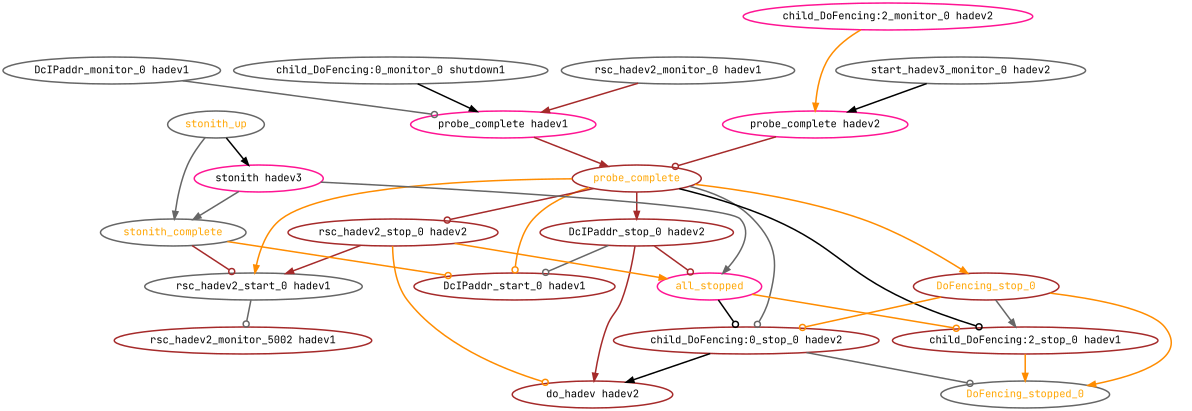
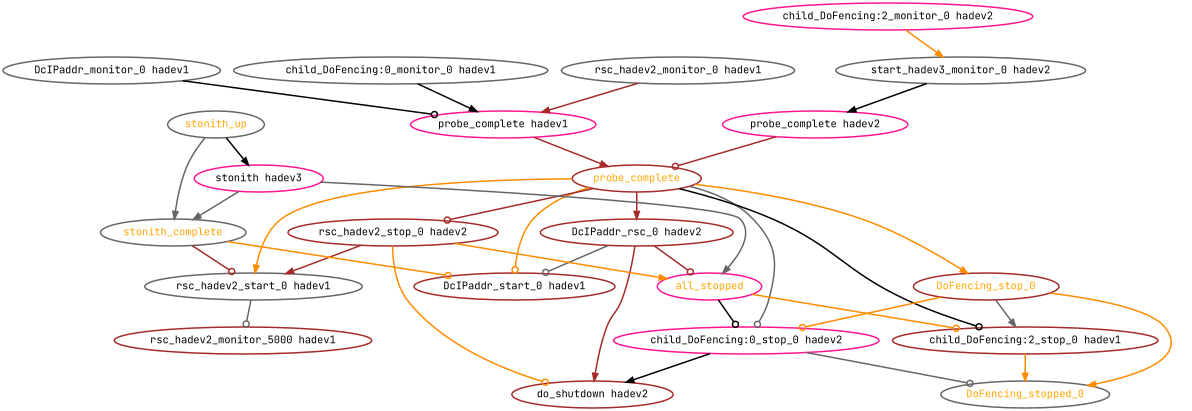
  digraph {
    fontname="JetBrains Mono"
    node [color=gray40 fontcolor=black fontname="JetBrains Mono" style=bold]
    edge [arrowhead=normal color=darkorange fontname="JetBrains Mono" style=bold]
    "probe_complete hadev1" [color=deeppink]
    "DcIPaddr_monitor_0 hadev1"
    probe_complete [color=brown fontcolor=orange]
    "DcIPaddr_start_0 hadev1" [color=brown]
-   "DcIPaddr_stop_0 hadev2" [color=brown]
-   "child_DoFencing:0_stop_0 hadev2" [color=brown]
+   "DcIPaddr_stop_0 hadev2" [color=brown label="DcIPaddr_rsc_0 hadev2"]
+   "child_DoFencing:0_stop_0 hadev2" [color=deeppink]
    "child_DoFencing:2_stop_0 hadev1" [color=brown]
    DoFencing_stop_0 [color=brown fontcolor=orange]
    "rsc_hadev2_start_0 hadev1"
    "rsc_hadev2_stop_0 hadev2" [color=brown]
    all_stopped [color=deeppink fontcolor=orange]
-   "do_shutdown hadev2" [color=brown label="do_hadev hadev2"]
+   "do_shutdown hadev2" [color=brown]
    DoFencing_stopped_0 [fontcolor=orange]
-   "child_DoFencing:0_monitor_0 hadev1" [label="child_DoFencing:0_monitor_0 shutdown1"]
+   "child_DoFencing:0_monitor_0 hadev1"
    "child_DoFencing:2_monitor_0 hadev2" [color=deeppink]
    "probe_complete hadev2" [color=deeppink]
-   "rsc_hadev2_monitor_5000 hadev1" [color=brown label="rsc_hadev2_monitor_5002 hadev1"]
+   "rsc_hadev2_monitor_5000 hadev1" [color=brown]
    "rsc_hadev2_monitor_0 hadev1"
    n19 [label="start_hadev3_monitor_0 hadev2"]
    "stonith hadev3" [color=deeppink]
    stonith_complete [fontcolor=orange]
    stonith_up [fontcolor=orange]
    "probe_complete hadev1" -> probe_complete [color=brown]
-   "DcIPaddr_monitor_0 hadev1" -> "probe_complete hadev1" [arrowhead=odot color=gray40]
+   "DcIPaddr_monitor_0 hadev1" -> "probe_complete hadev1" [arrowhead=odot color=black]
    probe_complete -> "DcIPaddr_start_0 hadev1" [arrowhead=odot]
    probe_complete -> "DcIPaddr_stop_0 hadev2" [color=brown]
    probe_complete -> "child_DoFencing:0_stop_0 hadev2" [arrowhead=odot color=gray40]
    probe_complete -> "child_DoFencing:2_stop_0 hadev1" [arrowhead=odot color=black]
    probe_complete -> DoFencing_stop_0
    probe_complete -> "rsc_hadev2_start_0 hadev1"
    probe_complete -> "rsc_hadev2_stop_0 hadev2" [arrowhead=odot color=brown]
    "DcIPaddr_stop_0 hadev2" -> "DcIPaddr_start_0 hadev1" [arrowhead=odot color=gray40]
    "DcIPaddr_stop_0 hadev2" -> all_stopped [arrowhead=odot color=brown]
    "DcIPaddr_stop_0 hadev2" -> "do_shutdown hadev2" [color=brown]
    "child_DoFencing:0_stop_0 hadev2" -> "do_shutdown hadev2" [color=black]
    "child_DoFencing:0_stop_0 hadev2" -> DoFencing_stopped_0 [arrowhead=odot color=gray40]
    "child_DoFencing:2_stop_0 hadev1" -> DoFencing_stopped_0
    DoFencing_stop_0 -> "child_DoFencing:0_stop_0 hadev2" [arrowhead=odot]
    DoFencing_stop_0 -> "child_DoFencing:2_stop_0 hadev1" [color=gray40]
    DoFencing_stop_0 -> DoFencing_stopped_0
    "rsc_hadev2_start_0 hadev1" -> "rsc_hadev2_monitor_5000 hadev1" [arrowhead=odot color=gray40]
    "rsc_hadev2_stop_0 hadev2" -> "rsc_hadev2_start_0 hadev1" [color=brown]
    "rsc_hadev2_stop_0 hadev2" -> all_stopped
    "rsc_hadev2_stop_0 hadev2" -> "do_shutdown hadev2" [arrowhead=odot]
    all_stopped -> "child_DoFencing:0_stop_0 hadev2" [arrowhead=odot color=black]
    all_stopped -> "child_DoFencing:2_stop_0 hadev1" [arrowhead=odot]
    "child_DoFencing:0_monitor_0 hadev1" -> "probe_complete hadev1" [color=black]
-   "child_DoFencing:2_monitor_0 hadev2" -> "probe_complete hadev2"
+   "child_DoFencing:2_monitor_0 hadev2" -> n19
    "probe_complete hadev2" -> probe_complete [arrowhead=odot color=brown]
    "rsc_hadev2_monitor_0 hadev1" -> "probe_complete hadev1" [color=brown]
    n19 -> "probe_complete hadev2" [color=black]
    "stonith hadev3" -> all_stopped [color=gray40]
    "stonith hadev3" -> stonith_complete [color=gray40]
    stonith_complete -> "DcIPaddr_start_0 hadev1" [arrowhead=odot]
    stonith_complete -> "rsc_hadev2_start_0 hadev1" [arrowhead=odot color=brown]
    stonith_up -> "stonith hadev3" [color=black]
    stonith_up -> stonith_complete [color=gray40]
  }
